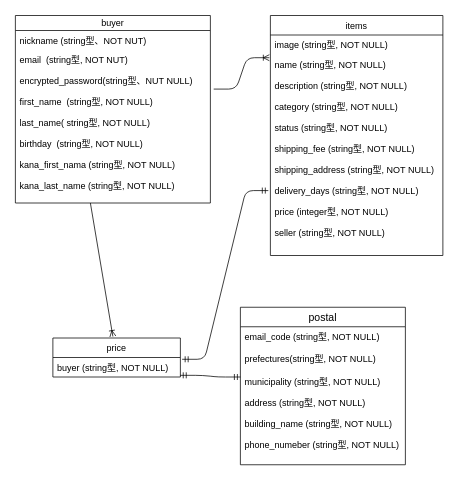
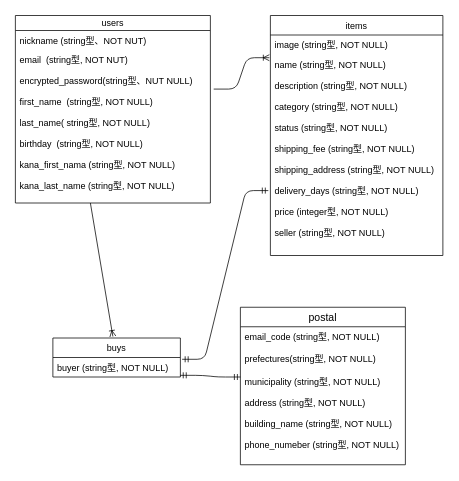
  <mxCell id="0" />
  <mxCell id="1" parent="0" />
- <mxCell id="2" value="buyer" style="swimlane;fontStyle=0;childLayout=stackLayout;horizontal=1;startSize=20;horizontalStack=0;resizeParent=1;resizeParentMax=0;resizeLast=0;collapsible=1;marginBottom=0;" parent="1" vertex="1"><mxGeometry x="20" y="20" width="260" height="250" as="geometry" /></mxCell>
+ <mxCell id="2" value="users" style="swimlane;fontStyle=0;childLayout=stackLayout;horizontal=1;startSize=20;horizontalStack=0;resizeParent=1;resizeParentMax=0;resizeLast=0;collapsible=1;marginBottom=0;" parent="1" vertex="1"><mxGeometry x="20" y="20" width="260" height="250" as="geometry" /></mxCell>
  <mxCell id="3" value="nickname (string型、NOT NUT)&#10;&#10;&#10;&#10;" style="text;strokeColor=none;fillColor=none;align=left;verticalAlign=top;spacingLeft=4;spacingRight=4;overflow=hidden;rotatable=0;points=[[0,0.5],[1,0.5]];portConstraint=eastwest;" parent="2" vertex="1"><mxGeometry y="20" width="260" height="26" as="geometry" /></mxCell>
  <mxCell id="4" value="email  (string型, NOT NUT)&#10;" style="text;strokeColor=none;fillColor=none;align=left;verticalAlign=top;spacingLeft=4;spacingRight=4;overflow=hidden;rotatable=0;points=[[0,0.5],[1,0.5]];portConstraint=eastwest;" parent="2" vertex="1"><mxGeometry y="46" width="260" height="28" as="geometry" /></mxCell>
  <mxCell id="5" value="encrypted_password(string型、NUT NULL)&#10;&#10;first_name  (string型, NOT NULL)&#10;&#10;last_name( string型, NOT NULL)&#10;&#10;birthday  (string型, NOT NULL)&#10;&#10;kana_first_nama (string型, NOT NULL)&#10;&#10;kana_last_name (string型, NOT NULL)&#10;&#10;" style="text;strokeColor=none;fillColor=none;align=left;verticalAlign=top;spacingLeft=4;spacingRight=4;overflow=hidden;rotatable=0;points=[[0,0.5],[1,0.5]];portConstraint=eastwest;" parent="2" vertex="1"><mxGeometry y="74" width="260" height="176" as="geometry" /></mxCell>
  <mxCell id="6" value="items" style="swimlane;fontStyle=0;childLayout=stackLayout;horizontal=1;startSize=26;horizontalStack=0;resizeParent=1;resizeParentMax=0;resizeLast=0;collapsible=1;marginBottom=0;" parent="1" vertex="1"><mxGeometry x="360" y="20" width="230" height="320" as="geometry" /></mxCell>
  <mxCell id="7" value="image (string型, NOT NULL)&#10;&#10;" style="text;strokeColor=none;fillColor=none;align=left;verticalAlign=top;spacingLeft=4;spacingRight=4;overflow=hidden;rotatable=0;points=[[0,0.5],[1,0.5]];portConstraint=eastwest;" parent="6" vertex="1"><mxGeometry y="26" width="230" height="26" as="geometry" /></mxCell>
  <mxCell id="8" value="name (string型, NOT NULL)&#10;&#10;description (string型, NOT NULL)&#10;&#10;category (string型, NOT NULL)&#10;&#10;status (string型, NOT NULL)&#10;&#10;shipping_fee (string型, NOT NULL)&#10;&#10;shipping_address (string型, NOT NULL)&#10;&#10;delivery_days (string型, NOT NULL)&#10;&#10;price (integer型, NOT NULL)&#10;&#10;seller (string型, NOT NULL)&#10;&#10;" style="text;strokeColor=none;fillColor=none;align=left;verticalAlign=top;spacingLeft=4;spacingRight=4;overflow=hidden;rotatable=0;points=[[0,0.5],[1,0.5]];portConstraint=eastwest;" parent="6" vertex="1"><mxGeometry y="52" width="230" height="268" as="geometry" /></mxCell>
- <mxCell id="9" value="price" style="swimlane;fontStyle=0;childLayout=stackLayout;horizontal=1;startSize=26;horizontalStack=0;resizeParent=1;resizeParentMax=0;resizeLast=0;collapsible=1;marginBottom=0;" parent="1" vertex="1"><mxGeometry x="70" y="450" width="170" height="52" as="geometry" /></mxCell>
+ <mxCell id="9" value="buys" style="swimlane;fontStyle=0;childLayout=stackLayout;horizontal=1;startSize=26;horizontalStack=0;resizeParent=1;resizeParentMax=0;resizeLast=0;collapsible=1;marginBottom=0;" parent="1" vertex="1"><mxGeometry x="70" y="450" width="170" height="52" as="geometry" /></mxCell>
  <mxCell id="10" value="buyer (string型, NOT NULL)" style="text;strokeColor=none;fillColor=none;align=left;verticalAlign=top;spacingLeft=4;spacingRight=4;overflow=hidden;rotatable=0;points=[[0,0.5],[1,0.5]];portConstraint=eastwest;" parent="9" vertex="1"><mxGeometry y="26" width="170" height="26" as="geometry" /></mxCell>
  <mxCell id="11" value="postal" style="swimlane;fontStyle=0;childLayout=stackLayout;horizontal=1;startSize=26;horizontalStack=0;resizeParent=1;resizeParentMax=0;resizeLast=0;collapsible=1;marginBottom=0;align=center;fontSize=14;" parent="1" vertex="1"><mxGeometry x="320" y="409" width="220" height="210" as="geometry" /></mxCell>
  <mxCell id="12" value="email_code (string型, NOT NULL)&#10;&#10;" style="text;strokeColor=none;fillColor=none;spacingLeft=4;spacingRight=4;overflow=hidden;rotatable=0;points=[[0,0.5],[1,0.5]];portConstraint=eastwest;fontSize=12;" parent="11" vertex="1"><mxGeometry y="26" width="220" height="30" as="geometry" /></mxCell>
  <mxCell id="13" value="prefectures(string型, NOT NULL)" style="text;strokeColor=none;fillColor=none;spacingLeft=4;spacingRight=4;overflow=hidden;rotatable=0;points=[[0,0.5],[1,0.5]];portConstraint=eastwest;fontSize=12;" parent="11" vertex="1"><mxGeometry y="56" width="220" height="30" as="geometry" /></mxCell>
  <mxCell id="14" value="municipality (string型, NOT NULL)&#10;&#10;address (string型, NOT NULL)&#10;&#10;building_name (string型, NOT NULL)&#10;&#10;phone_numeber (string型, NOT NULL)" style="text;strokeColor=none;fillColor=none;spacingLeft=4;spacingRight=4;overflow=hidden;rotatable=0;points=[[0,0.5],[1,0.5]];portConstraint=eastwest;fontSize=12;" parent="11" vertex="1"><mxGeometry y="86" width="220" height="124" as="geometry" /></mxCell>
  <mxCell id="15" value="" style="edgeStyle=entityRelationEdgeStyle;fontSize=12;html=1;endArrow=ERmandOne;startArrow=ERmandOne;exitX=1.014;exitY=0.092;exitDx=0;exitDy=0;exitPerimeter=0;entryX=-0.012;entryY=0.677;entryDx=0;entryDy=0;entryPerimeter=0;" parent="1" source="10" target="8" edge="1"><mxGeometry width="100" height="100" relative="1" as="geometry"><mxPoint x="230" y="360" as="sourcePoint" /><mxPoint x="330" y="260" as="targetPoint" /></mxGeometry></mxCell>
  <mxCell id="16" value="" style="edgeStyle=entityRelationEdgeStyle;fontSize=12;html=1;endArrow=ERoneToMany;entryX=-0.006;entryY=0.016;entryDx=0;entryDy=0;entryPerimeter=0;exitX=1.017;exitY=0.137;exitDx=0;exitDy=0;exitPerimeter=0;" parent="1" source="5" target="8" edge="1"><mxGeometry width="100" height="100" relative="1" as="geometry"><mxPoint x="240" y="200" as="sourcePoint" /><mxPoint x="340" y="100" as="targetPoint" /></mxGeometry></mxCell>
  <mxCell id="17" value="" style="edgeStyle=entityRelationEdgeStyle;fontSize=12;html=1;endArrow=ERmandOne;startArrow=ERmandOne;exitX=0.999;exitY=0.915;exitDx=0;exitDy=0;exitPerimeter=0;" parent="1" source="10" edge="1"><mxGeometry width="100" height="100" relative="1" as="geometry"><mxPoint x="220" y="602" as="sourcePoint" /><mxPoint x="320" y="502" as="targetPoint" /></mxGeometry></mxCell>
  <mxCell id="18" value="" style="fontSize=12;html=1;endArrow=ERoneToMany;" parent="1" edge="1"><mxGeometry width="100" height="100" relative="1" as="geometry"><mxPoint x="120" y="270" as="sourcePoint" /><mxPoint x="150" y="448" as="targetPoint" /></mxGeometry></mxCell>
